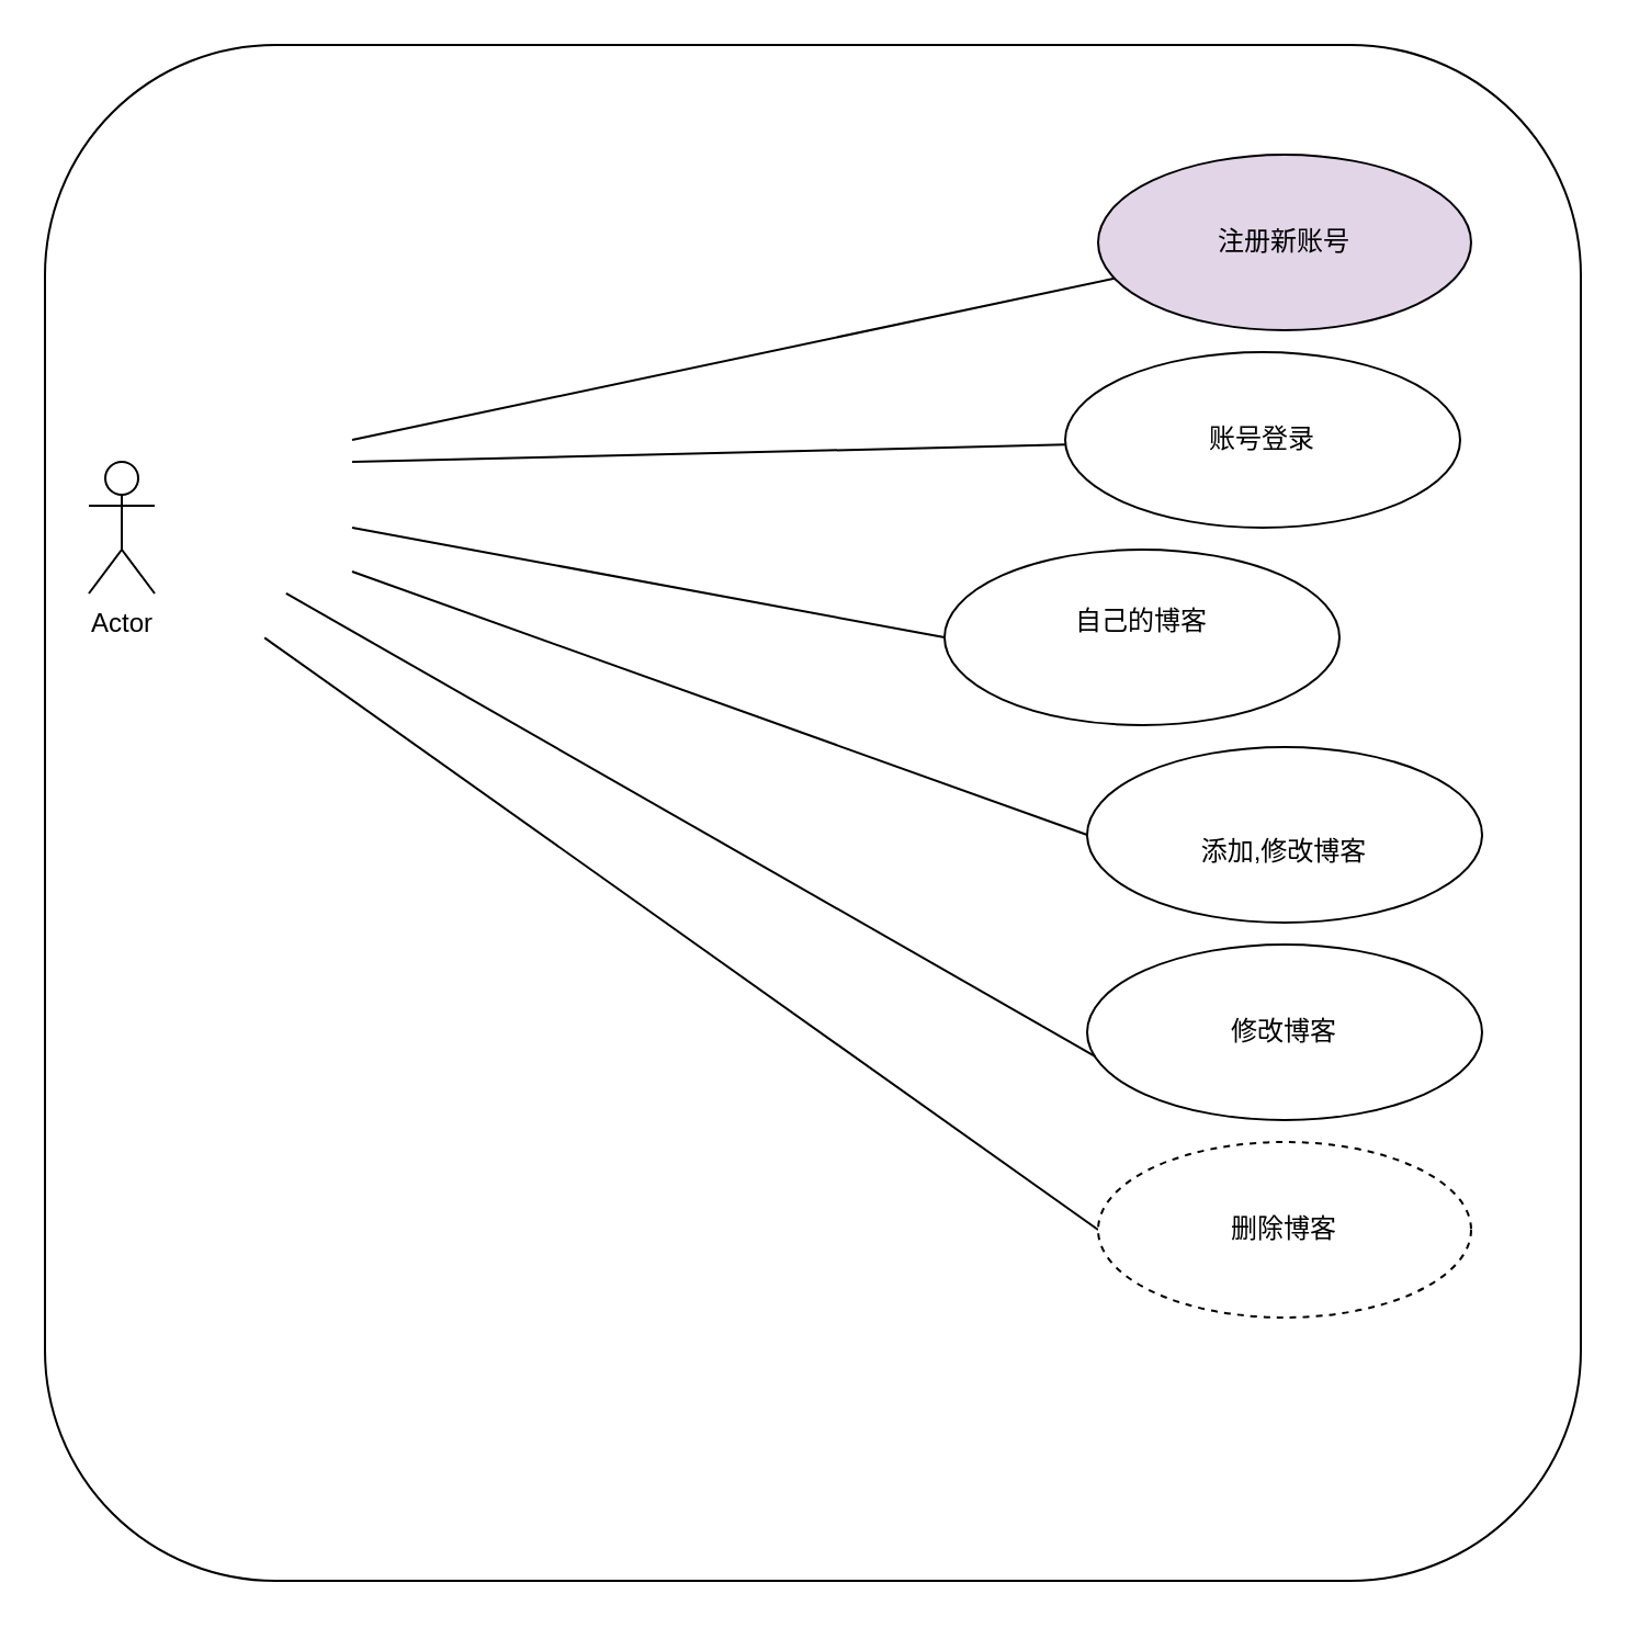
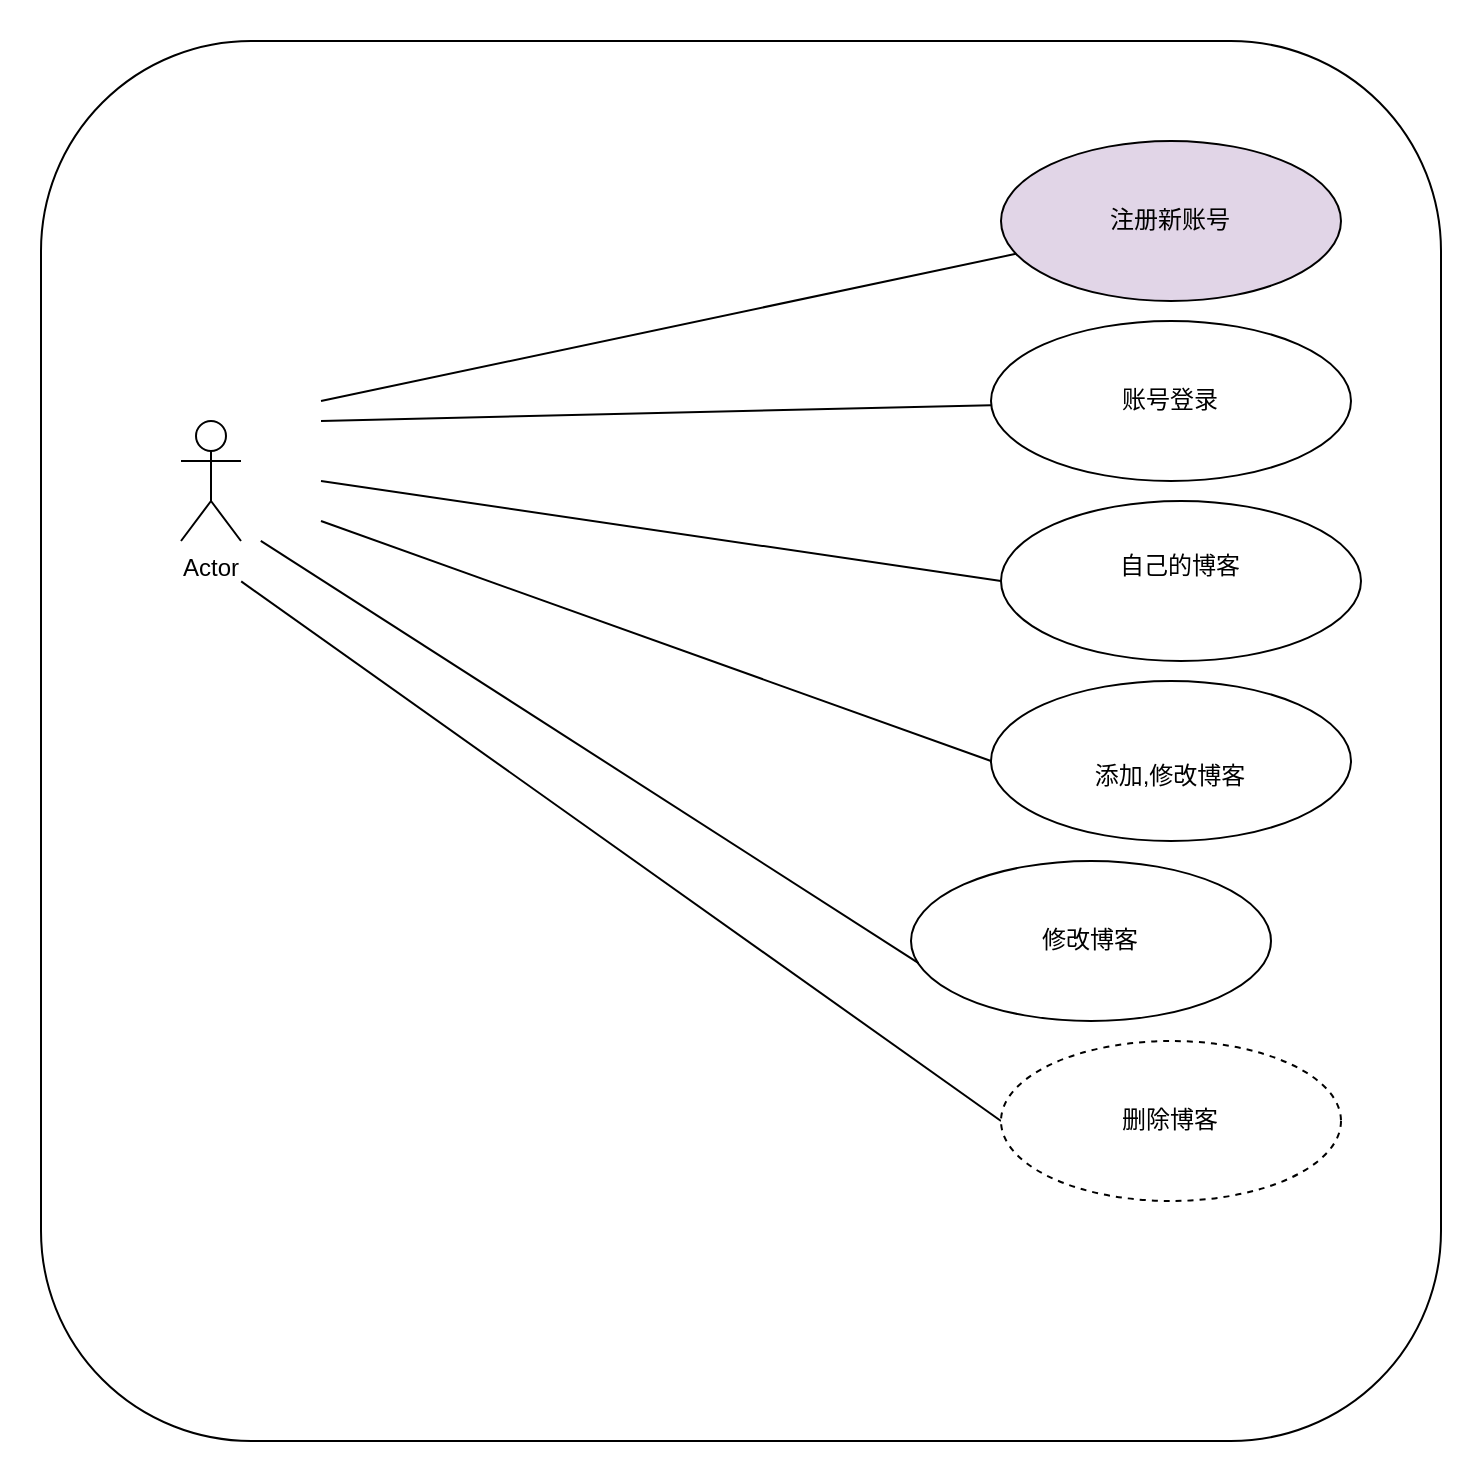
  <mxCell id="0" />
  <mxCell id="1" parent="0" />
  <mxCell id="2" value="" style="rounded=1;whiteSpace=wrap;html=1;fillColor=none;" parent="1" vertex="1"><mxGeometry x="20" y="20" width="700" height="700" as="geometry" /></mxCell>
- <mxCell id="3" value="Actor" style="shape=umlActor;verticalLabelPosition=bottom;verticalAlign=top;html=1;outlineConnect=0;" parent="1" vertex="1"><mxGeometry x="40" y="210" width="30" height="60" as="geometry" /></mxCell>
+ <mxCell id="3" value="Actor" style="shape=umlActor;verticalLabelPosition=bottom;verticalAlign=top;html=1;outlineConnect=0;" parent="1" vertex="1"><mxGeometry x="90" y="210" width="30" height="60" as="geometry" /></mxCell>
  <mxCell id="4" value="" style="endArrow=none;html=1;rounded=0;" parent="1" target="7" edge="1"><mxGeometry width="50" height="50" relative="1" as="geometry"><mxPoint x="160" y="200" as="sourcePoint" /><mxPoint x="320" y="100" as="targetPoint" /></mxGeometry></mxCell>
  <mxCell id="5" value="" style="endArrow=none;html=1;rounded=0;" parent="1" target="8" edge="1"><mxGeometry width="50" height="50" relative="1" as="geometry"><mxPoint x="160" y="210" as="sourcePoint" /><mxPoint x="320" y="220" as="targetPoint" /></mxGeometry></mxCell>
  <mxCell id="6" value="" style="endArrow=none;html=1;rounded=0;entryX=0;entryY=0.5;entryDx=0;entryDy=0;" parent="1" target="11" edge="1"><mxGeometry width="50" height="50" relative="1" as="geometry"><mxPoint x="160" y="240" as="sourcePoint" /><mxPoint x="470" y="280" as="targetPoint" /></mxGeometry></mxCell>
  <mxCell id="7" value="注册新账号" style="ellipse;whiteSpace=wrap;html=1;fillColor=#e1d5e7;" parent="1" vertex="1"><mxGeometry x="500" y="70" width="170" height="80" as="geometry" /></mxCell>
- <mxCell id="8" value="账号登录" style="ellipse;whiteSpace=wrap;html=1;" parent="1" vertex="1"><mxGeometry x="485" y="160" width="180" height="80" as="geometry" /></mxCell>
+ <mxCell id="8" value="账号登录" style="ellipse;whiteSpace=wrap;html=1;" parent="1" vertex="1"><mxGeometry x="495" y="160" width="180" height="80" as="geometry" /></mxCell>
  <mxCell id="9" value="&lt;br&gt;添加,修改博客" style="ellipse;whiteSpace=wrap;html=1;" parent="1" vertex="1"><mxGeometry x="495" y="340" width="180" height="80" as="geometry" /></mxCell>
  <mxCell id="10" value="" style="endArrow=none;html=1;rounded=0;entryX=0;entryY=0.5;entryDx=0;entryDy=0;" parent="1" target="9" edge="1"><mxGeometry width="50" height="50" relative="1" as="geometry"><mxPoint x="160" y="260" as="sourcePoint" /><mxPoint x="320" y="420" as="targetPoint" /></mxGeometry></mxCell>
- <mxCell id="11" value="&#10;自己的博客&#10;&#10;" style="ellipse;whiteSpace=wrap;html=1;" parent="1" vertex="1"><mxGeometry x="430" y="250" width="180" height="80" as="geometry" /></mxCell>
- <mxCell id="12" value="修改博客" style="ellipse;whiteSpace=wrap;html=1;" parent="1" vertex="1"><mxGeometry x="495" y="430" width="180" height="80" as="geometry" /></mxCell>
+ <mxCell id="11" value="&#10;自己的博客&#10;&#10;" style="ellipse;whiteSpace=wrap;html=1;" parent="1" vertex="1"><mxGeometry x="500" y="250" width="180" height="80" as="geometry" /></mxCell>
+ <mxCell id="12" value="修改博客" style="ellipse;whiteSpace=wrap;html=1;" parent="1" vertex="1"><mxGeometry x="455" y="430" width="180" height="80" as="geometry" /></mxCell>
  <mxCell id="13" value="" style="endArrow=none;html=1;rounded=0;exitX=0.157;exitY=0.357;exitDx=0;exitDy=0;exitPerimeter=0;entryX=0.021;entryY=0.638;entryDx=0;entryDy=0;entryPerimeter=0;" parent="1" source="2" target="12" edge="1"><mxGeometry width="50" height="50" relative="1" as="geometry"><mxPoint x="350" y="440" as="sourcePoint" /><mxPoint x="400" y="390" as="targetPoint" /></mxGeometry></mxCell>
  <mxCell id="14" value="" style="endArrow=none;html=1;rounded=0;exitX=0.143;exitY=0.386;exitDx=0;exitDy=0;exitPerimeter=0;entryX=0;entryY=0.5;entryDx=0;entryDy=0;" parent="1" source="2" target="15" edge="1"><mxGeometry width="50" height="50" relative="1" as="geometry"><mxPoint x="350" y="440" as="sourcePoint" /><mxPoint x="400" y="390" as="targetPoint" /></mxGeometry></mxCell>
  <mxCell id="15" value="删除博客" style="ellipse;whiteSpace=wrap;html=1;dashed=1;" parent="1" vertex="1"><mxGeometry x="500" y="520" width="170" height="80" as="geometry" /></mxCell>
